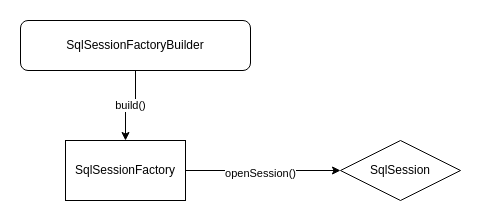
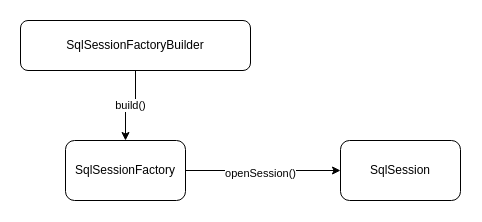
  <mxCell id="0" />
  <mxCell id="1" parent="0" />
  <mxCell id="2" value="build()" style="edgeStyle=orthogonalEdgeStyle;rounded=0;orthogonalLoop=1;jettySize=auto;html=1;" parent="1" source="3" target="6" edge="1"><mxGeometry relative="1" as="geometry" /></mxCell>
  <mxCell id="3" value="SqlSessionFactoryBuilder" style="rounded=1;whiteSpace=wrap;html=1;" parent="1" vertex="1"><mxGeometry x="20" y="20" width="230" height="50" as="geometry" /></mxCell>
  <mxCell id="4" value="" style="edgeStyle=orthogonalEdgeStyle;rounded=0;orthogonalLoop=1;jettySize=auto;html=1;" parent="1" source="6" target="7" edge="1"><mxGeometry relative="1" as="geometry" /></mxCell>
  <mxCell id="5" value="openSession()" style="edgeLabel;html=1;align=center;verticalAlign=middle;resizable=0;points=[];" parent="4" vertex="1" connectable="0"><mxGeometry x="-0.05" y="-2" relative="1" as="geometry"><mxPoint as="offset" /></mxGeometry></mxCell>
- <mxCell id="6" value="SqlSessionFactory" style="whiteSpace=wrap;html=1;rounded=0;" parent="1" vertex="1"><mxGeometry x="65" y="140" width="120" height="60" as="geometry" /></mxCell>
- <mxCell id="7" value="SqlSession" style="rhombus;whiteSpace=wrap;html=1;" parent="1" vertex="1"><mxGeometry x="340" y="140" width="120" height="60" as="geometry" /></mxCell>
+ <mxCell id="6" value="SqlSessionFactory" style="whiteSpace=wrap;html=1;rounded=1;" parent="1" vertex="1"><mxGeometry x="65" y="140" width="120" height="60" as="geometry" /></mxCell>
+ <mxCell id="7" value="SqlSession" style="whiteSpace=wrap;html=1;rounded=1;" parent="1" vertex="1"><mxGeometry x="340" y="140" width="120" height="60" as="geometry" /></mxCell>
